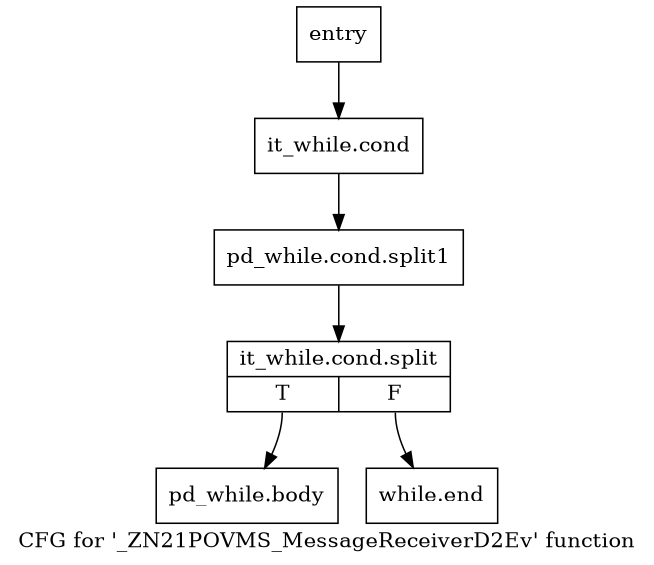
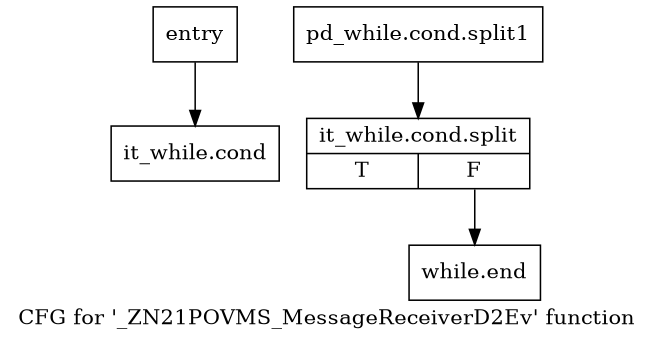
  digraph {
    label="CFG for '_ZN21POVMS_MessageReceiverD2Ev' function"
    node [shape=record]
    edge [style=solid]
    n1 [label="{entry}"]
    n2 [label="{it_while.cond}"]
    n3 [label="{pd_while.cond.split1}"]
    n4 [label="{it_while.cond.split|{<s0>T|<s1>F}}"]
-   n5 [label="{pd_while.body}"]
    n6 [label="{while.end}"]
    n1 -> n2
-   n2 -> n3
    n3 -> n4
-   n4 -> n5 [tailport=s0]
    n4 -> n6 [tailport=s1]
  }
